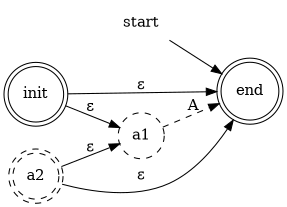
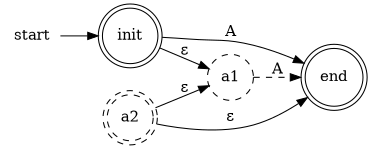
  digraph {
    rankdir=LR
    node [shape=doublecircle]
    start [shape=plaintext]
    n2 [label=init]
    a1 [shape=circle style=dashed]
    end
    a2 [style=dashed]
-   start -> end
+   start -> n2
    n2 -> a1 [label="ε"]
-   n2 -> end [label="ε"]
+   n2 -> end [label=A]
    a1 -> end [label=A style=dashed]
    a2 -> a1 [label="ε"]
    a2 -> end [label="ε"]
  }
